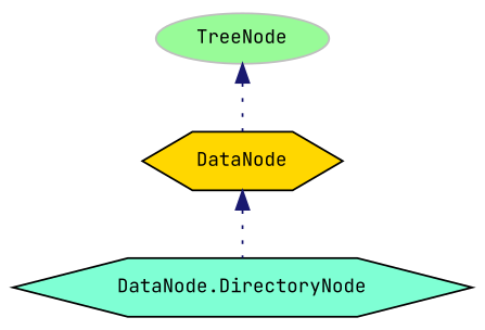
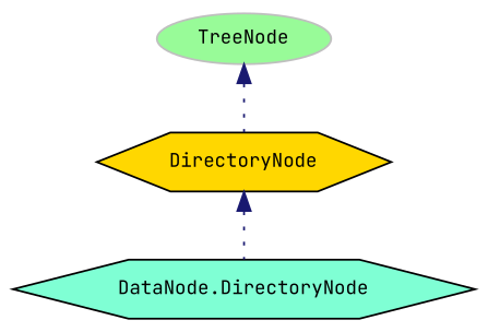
  digraph {
    fontname="JetBrains Mono"
    node [color=black fontname="JetBrains Mono" fontsize=10 shape=hexagon style=filled]
    edge [color=midnightblue dir=back fontname="JetBrains Mono" fontsize=10 labelfontname=Helvetica labelfontsize=10 style=dotted]
    n1 [fillcolor=aquamarine fontcolor=black height=0.2 label="DataNode.DirectoryNode" width=0.4]
-   n2 [fillcolor=gold height=0.2 label=DataNode width=0.4]
+   n2 [fillcolor=gold height=0.2 label=DirectoryNode width=0.4]
    n3 [color=grey75 fillcolor=palegreen height=0.2 label=TreeNode shape=ellipse width=0.4]
    n2 -> n1
    n3 -> n2
  }
